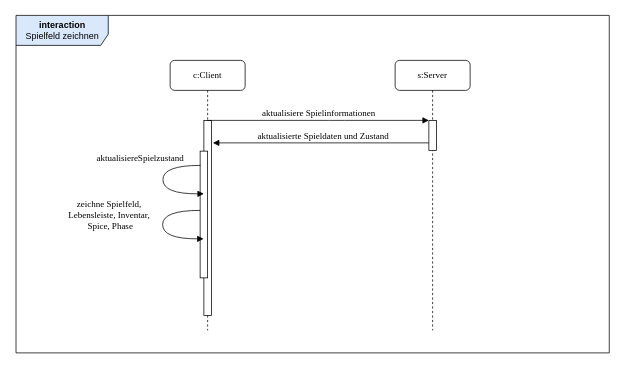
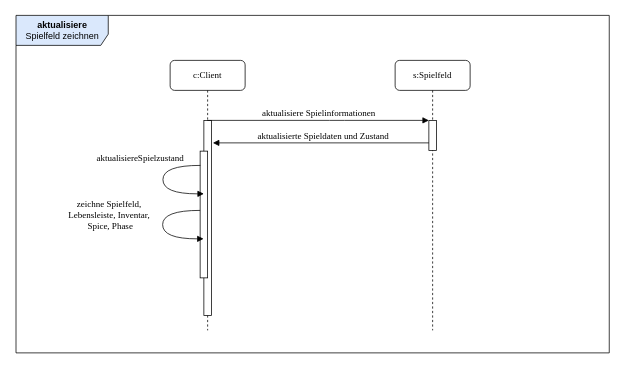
  <mxCell id="0" />
  <mxCell id="1" parent="0" />
- <mxCell id="2" value="&lt;b&gt;interaction&lt;/b&gt;&lt;br&gt;Spielfeld zeichnen" style="shape=umlFrame;whiteSpace=wrap;html=1;width=123;height=40;fillColor=#dae8fc;strokeColor=#000000;" vertex="1" parent="1"><mxGeometry x="20.5" y="20" width="791" height="450" as="geometry" /></mxCell>
+ <mxCell id="2" value="&lt;b&gt;aktualisiere&lt;/b&gt;&lt;br&gt;Spielfeld zeichnen" style="shape=umlFrame;whiteSpace=wrap;html=1;width=123;height=40;fillColor=#dae8fc;strokeColor=#000000;" vertex="1" parent="1"><mxGeometry x="20.5" y="20" width="791" height="450" as="geometry" /></mxCell>
  <mxCell id="3" value="aktualisierte Spieldaten und Zustand" style="html=1;verticalAlign=bottom;endArrow=none;labelBackgroundColor=none;fontFamily=Verdana;fontSize=12;edgeStyle=elbowEdgeStyle;elbow=vertical;endFill=0;startArrow=block;startFill=1;" parent="1" edge="1"><mxGeometry relative="1" as="geometry"><mxPoint x="283" y="190" as="sourcePoint" /><mxPoint x="576" y="190" as="targetPoint" /><Array as="points"><mxPoint x="576" y="190" /></Array></mxGeometry></mxCell>
- <mxCell id="4" value="s:Server" style="shape=umlLifeline;perimeter=lifelinePerimeter;whiteSpace=wrap;html=1;container=1;collapsible=0;recursiveResize=0;outlineConnect=0;rounded=1;shadow=0;comic=0;labelBackgroundColor=none;strokeWidth=1;fontFamily=Verdana;fontSize=12;align=center;" parent="1" vertex="1"><mxGeometry x="526" y="80" width="100" height="360" as="geometry" /></mxCell>
+ <mxCell id="4" value="s:Spielfeld" style="shape=umlLifeline;perimeter=lifelinePerimeter;whiteSpace=wrap;html=1;container=1;collapsible=0;recursiveResize=0;outlineConnect=0;rounded=1;shadow=0;comic=0;labelBackgroundColor=none;strokeWidth=1;fontFamily=Verdana;fontSize=12;align=center;" parent="1" vertex="1"><mxGeometry x="526" y="80" width="100" height="360" as="geometry" /></mxCell>
  <mxCell id="5" value="" style="html=1;points=[];perimeter=orthogonalPerimeter;rounded=0;shadow=0;comic=0;labelBackgroundColor=none;strokeWidth=1;fontFamily=Verdana;fontSize=12;align=center;" parent="4" vertex="1"><mxGeometry x="45" y="80" width="10" height="40" as="geometry" /></mxCell>
  <mxCell id="6" value="c:Client" style="shape=umlLifeline;perimeter=lifelinePerimeter;whiteSpace=wrap;html=1;container=1;collapsible=0;recursiveResize=0;outlineConnect=0;rounded=1;shadow=0;comic=0;labelBackgroundColor=none;strokeWidth=1;fontFamily=Verdana;fontSize=12;align=center;" parent="1" vertex="1"><mxGeometry x="226" y="80" width="100" height="360" as="geometry" /></mxCell>
  <mxCell id="7" value="" style="html=1;points=[];perimeter=orthogonalPerimeter;rounded=0;shadow=0;comic=0;labelBackgroundColor=none;strokeWidth=1;fontFamily=Verdana;fontSize=12;align=center;" parent="6" vertex="1"><mxGeometry x="45" y="80" width="10" height="260" as="geometry" /></mxCell>
  <mxCell id="8" value="" style="html=1;points=[];perimeter=orthogonalPerimeter;rounded=0;shadow=0;comic=0;labelBackgroundColor=none;strokeWidth=1;fontFamily=Verdana;fontSize=12;align=center;" parent="6" vertex="1"><mxGeometry x="40" y="121" width="10" height="169" as="geometry" /></mxCell>
  <mxCell id="9" value="aktualisiereSpielzustand" style="html=1;verticalAlign=bottom;endArrow=block;labelBackgroundColor=none;fontFamily=Verdana;fontSize=12;elbow=vertical;edgeStyle=orthogonalEdgeStyle;curved=1;entryX=1;entryY=0.286;entryPerimeter=0;exitX=1.038;exitY=0.345;exitPerimeter=0;" parent="6" edge="1"><mxGeometry x="-0.299" y="-30" relative="1" as="geometry"><mxPoint x="40.38" y="140.03" as="sourcePoint" /><mxPoint x="45.0" y="177.95" as="targetPoint" /><Array as="points"><mxPoint x="-9.62" y="140" /><mxPoint x="-9.62" y="178" /></Array><mxPoint as="offset" /></mxGeometry></mxCell>
  <mxCell id="10" value="aktualisiere Spielinformationen" style="html=1;verticalAlign=bottom;endArrow=block;entryX=0;entryY=0;labelBackgroundColor=none;fontFamily=Verdana;fontSize=12;edgeStyle=elbowEdgeStyle;elbow=vertical;" parent="1" source="6" target="5" edge="1"><mxGeometry relative="1" as="geometry"><mxPoint x="496" y="200" as="sourcePoint" /></mxGeometry></mxCell>
  <mxCell id="11" value="zeichne Spielfeld,&amp;nbsp;&lt;br&gt;Lebensleiste, Inventar,&amp;nbsp;&lt;br&gt;Spice, Phase" style="html=1;verticalAlign=bottom;endArrow=block;labelBackgroundColor=none;fontFamily=Verdana;fontSize=12;elbow=vertical;edgeStyle=orthogonalEdgeStyle;curved=1;entryX=1;entryY=0.286;entryPerimeter=0;exitX=1.038;exitY=0.345;exitPerimeter=0;" edge="1" parent="1"><mxGeometry x="0.122" y="-70" relative="1" as="geometry"><mxPoint x="265.98" y="280.03" as="sourcePoint" /><mxPoint x="270.6" y="317.95" as="targetPoint" /><Array as="points"><mxPoint x="215.98" y="280" /><mxPoint x="215.98" y="318" /></Array><mxPoint as="offset" /></mxGeometry></mxCell>
